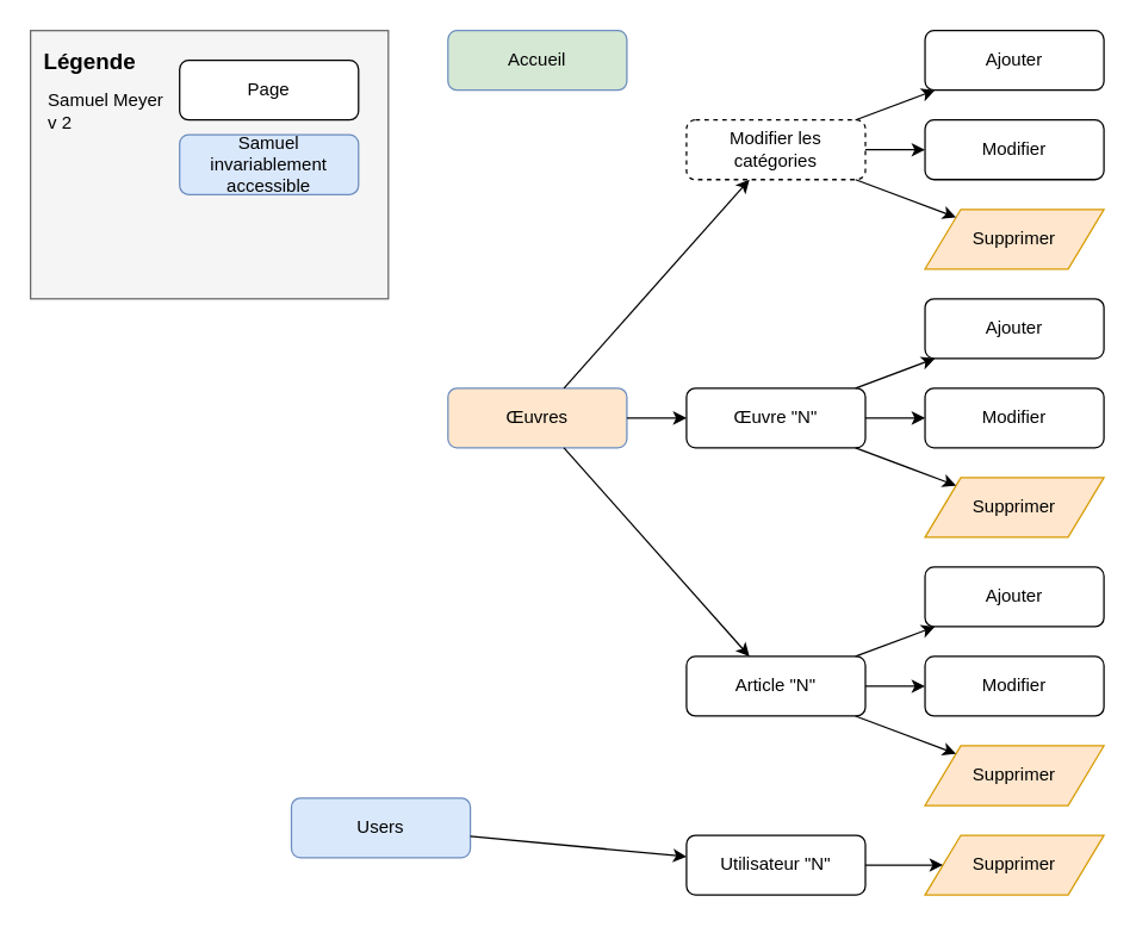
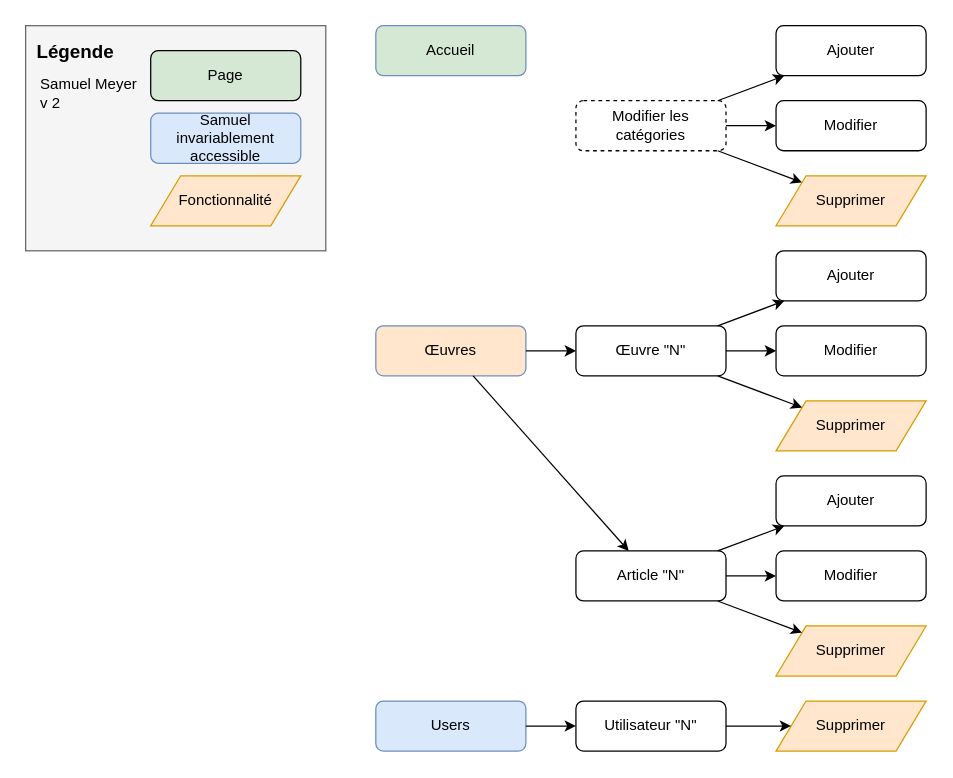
  <mxCell id="0" />
  <mxCell id="1" parent="0" />
- <mxCell id="2" value="Users" style="rounded=1;whiteSpace=wrap;html=1;fillColor=#dae8fc;strokeColor=#6c8ebf;" parent="1" vertex="1"><mxGeometry x="195" y="535" width="120" height="40" as="geometry" /></mxCell>
+ <mxCell id="2" value="Users" style="rounded=1;whiteSpace=wrap;html=1;fillColor=#dae8fc;strokeColor=#6c8ebf;" parent="1" vertex="1"><mxGeometry x="300" y="560" width="120" height="40" as="geometry" /></mxCell>
  <mxCell id="3" value="Utilisateur &quot;N&quot;" style="rounded=1;whiteSpace=wrap;html=1;" parent="1" vertex="1"><mxGeometry x="460" y="560" width="120" height="40" as="geometry" /></mxCell>
  <mxCell id="4" value="Supprimer" style="shape=parallelogram;perimeter=parallelogramPerimeter;whiteSpace=wrap;html=1;fillColor=#ffe6cc;strokeColor=#d79b00;" parent="1" vertex="1"><mxGeometry x="620" y="560" width="120" height="40" as="geometry" /></mxCell>
  <mxCell id="5" value="" style="endArrow=classic;html=1;" parent="1" source="3" target="4" edge="1"><mxGeometry width="50" height="50" relative="1" as="geometry"><mxPoint x="590" y="510" as="sourcePoint" /><mxPoint x="646" y="510" as="targetPoint" /></mxGeometry></mxCell>
  <mxCell id="6" value="" style="endArrow=classic;html=1;" parent="1" source="2" target="3" edge="1"><mxGeometry width="50" height="50" relative="1" as="geometry"><mxPoint x="600" y="520" as="sourcePoint" /><mxPoint x="656" y="520" as="targetPoint" /></mxGeometry></mxCell>
  <mxCell id="7" value="Accueil" style="rounded=1;whiteSpace=wrap;html=1;fillColor=#d5e8d4;strokeColor=#6c8ebf;" parent="1" vertex="1"><mxGeometry x="300" y="20" width="120" height="40" as="geometry" /></mxCell>
  <mxCell id="8" value="Œuvres" style="rounded=1;whiteSpace=wrap;html=1;fillColor=#ffe6cc;strokeColor=#6c8ebf;" parent="1" vertex="1"><mxGeometry x="300" y="260" width="120" height="40" as="geometry" /></mxCell>
  <mxCell id="9" value="Article &quot;N&quot;" style="rounded=1;whiteSpace=wrap;html=1;" parent="1" vertex="1"><mxGeometry x="460" y="440" width="120" height="40" as="geometry" /></mxCell>
  <mxCell id="10" value="" style="endArrow=classic;html=1;" parent="1" source="8" target="9" edge="1"><mxGeometry width="50" height="50" relative="1" as="geometry"><mxPoint x="392" y="380" as="sourcePoint" /><mxPoint x="820" y="570" as="targetPoint" /></mxGeometry></mxCell>
  <mxCell id="11" value="" style="group;container=1;" parent="1" vertex="1" connectable="0"><mxGeometry x="40" y="20" width="220" height="290" as="geometry" /></mxCell>
  <mxCell id="12" value="" style="rounded=0;whiteSpace=wrap;html=1;fillColor=#f5f5f5;strokeColor=#666666;fontColor=#333333;" parent="11" vertex="1"><mxGeometry x="-20" width="240" height="180" as="geometry" /></mxCell>
  <mxCell id="13" value="Samuel invariablement accessible" style="rounded=1;whiteSpace=wrap;html=1;fillColor=#dae8fc;strokeColor=#6c8ebf;" parent="11" vertex="1"><mxGeometry x="80" y="70" width="120" height="40" as="geometry" /></mxCell>
  <mxCell id="14" value="Légende" style="text;html=1;strokeColor=none;fillColor=none;align=center;verticalAlign=middle;whiteSpace=wrap;rounded=0;fontStyle=1;fontSize=15;" parent="11" vertex="1"><mxGeometry x="-20" y="10" width="80" height="20" as="geometry" /></mxCell>
- <mxCell id="15" value="Page" style="rounded=1;whiteSpace=wrap;html=1;" parent="11" vertex="1"><mxGeometry x="80" y="20" width="120" height="40" as="geometry" /></mxCell>
+ <mxCell id="15" value="Page" style="rounded=1;whiteSpace=wrap;html=1;fillColor=#d5e8d4;" parent="11" vertex="1"><mxGeometry x="80" y="20" width="120" height="40" as="geometry" /></mxCell>
+ <mxCell id="16" value="Fonctionnalité" style="shape=parallelogram;perimeter=parallelogramPerimeter;whiteSpace=wrap;html=1;fillColor=#ffe6cc;strokeColor=#d79b00;" parent="11" vertex="1"><mxGeometry x="80" y="120" width="120" height="40" as="geometry" /></mxCell>
  <mxCell id="17" value="Samuel Meyer&lt;br&gt;v 2" style="text;html=1;strokeColor=none;fillColor=none;align=left;verticalAlign=middle;whiteSpace=wrap;rounded=0;" parent="11" vertex="1"><mxGeometry x="-10" y="30" width="110" height="48" as="geometry" /></mxCell>
  <mxCell id="18" value="&lt;span&gt;Œuvre &quot;N&quot;&lt;/span&gt;" style="rounded=1;whiteSpace=wrap;html=1;" parent="1" vertex="1"><mxGeometry x="460" y="260" width="120" height="40" as="geometry" /></mxCell>
  <mxCell id="19" value="" style="endArrow=classic;html=1;" parent="1" source="8" target="18" edge="1"><mxGeometry width="50" height="50" relative="1" as="geometry"><mxPoint x="410" y="410" as="sourcePoint" /><mxPoint x="490" y="450" as="targetPoint" /></mxGeometry></mxCell>
  <mxCell id="20" value="Supprimer" style="shape=parallelogram;perimeter=parallelogramPerimeter;whiteSpace=wrap;html=1;fillColor=#ffe6cc;strokeColor=#d79b00;" parent="1" vertex="1"><mxGeometry x="620" y="500" width="120" height="40" as="geometry" /></mxCell>
  <mxCell id="21" value="Modifier" style="rounded=1;whiteSpace=wrap;html=1;" parent="1" vertex="1"><mxGeometry x="620" y="440" width="120" height="40" as="geometry" /></mxCell>
  <mxCell id="22" value="" style="endArrow=classic;html=1;" parent="1" source="9" target="21" edge="1"><mxGeometry width="50" height="50" relative="1" as="geometry"><mxPoint x="500" y="510" as="sourcePoint" /><mxPoint x="530" y="430" as="targetPoint" /></mxGeometry></mxCell>
  <mxCell id="23" value="" style="endArrow=classic;html=1;" parent="1" source="9" target="20" edge="1"><mxGeometry width="50" height="50" relative="1" as="geometry"><mxPoint x="590" y="435" as="sourcePoint" /><mxPoint x="630" y="425" as="targetPoint" /></mxGeometry></mxCell>
  <mxCell id="24" value="Supprimer" style="shape=parallelogram;perimeter=parallelogramPerimeter;whiteSpace=wrap;html=1;fillColor=#ffe6cc;strokeColor=#d79b00;" parent="1" vertex="1"><mxGeometry x="620" y="320" width="120" height="40" as="geometry" /></mxCell>
  <mxCell id="25" value="Modifier" style="rounded=1;whiteSpace=wrap;html=1;" parent="1" vertex="1"><mxGeometry x="620" y="260" width="120" height="40" as="geometry" /></mxCell>
  <mxCell id="26" value="" style="endArrow=classic;html=1;" parent="1" source="18" target="24" edge="1"><mxGeometry width="50" height="50" relative="1" as="geometry"><mxPoint x="590" y="485" as="sourcePoint" /><mxPoint x="648.261" y="499.565" as="targetPoint" /></mxGeometry></mxCell>
  <mxCell id="27" value="" style="endArrow=classic;html=1;" parent="1" source="18" target="25" edge="1"><mxGeometry width="50" height="50" relative="1" as="geometry"><mxPoint x="600" y="495" as="sourcePoint" /><mxPoint x="658.261" y="509.565" as="targetPoint" /></mxGeometry></mxCell>
  <mxCell id="28" value="Ajouter" style="rounded=1;whiteSpace=wrap;html=1;" parent="1" vertex="1"><mxGeometry x="620" y="200" width="120" height="40" as="geometry" /></mxCell>
  <mxCell id="29" value="Ajouter" style="rounded=1;whiteSpace=wrap;html=1;" parent="1" vertex="1"><mxGeometry x="620" y="380" width="120" height="40" as="geometry" /></mxCell>
  <mxCell id="30" value="" style="endArrow=classic;html=1;" parent="1" source="9" target="29" edge="1"><mxGeometry width="50" height="50" relative="1" as="geometry"><mxPoint x="460" y="510" as="sourcePoint" /><mxPoint x="530" y="430" as="targetPoint" /></mxGeometry></mxCell>
  <mxCell id="31" value="" style="endArrow=classic;html=1;" parent="1" source="18" target="28" edge="1"><mxGeometry width="50" height="50" relative="1" as="geometry"><mxPoint x="480" y="500" as="sourcePoint" /><mxPoint x="530" y="450" as="targetPoint" /></mxGeometry></mxCell>
  <mxCell id="32" value="&lt;span&gt;Modifier les catégories&lt;/span&gt;" style="rounded=1;whiteSpace=wrap;html=1;dashed=1;" parent="1" vertex="1"><mxGeometry x="460" y="80" width="120" height="40" as="geometry" /></mxCell>
  <mxCell id="33" value="Supprimer" style="shape=parallelogram;perimeter=parallelogramPerimeter;whiteSpace=wrap;html=1;fillColor=#ffe6cc;strokeColor=#d79b00;" parent="1" vertex="1"><mxGeometry x="620" y="140" width="120" height="40" as="geometry" /></mxCell>
  <mxCell id="34" value="Modifier" style="rounded=1;whiteSpace=wrap;html=1;" parent="1" vertex="1"><mxGeometry x="620" y="80" width="120" height="40" as="geometry" /></mxCell>
  <mxCell id="35" value="Ajouter" style="rounded=1;whiteSpace=wrap;html=1;" parent="1" vertex="1"><mxGeometry x="620" y="20" width="120" height="40" as="geometry" /></mxCell>
  <mxCell id="36" value="" style="endArrow=classic;html=1;" parent="1" source="32" target="35" edge="1"><mxGeometry width="50" height="50" relative="1" as="geometry"><mxPoint x="480" y="10" as="sourcePoint" /><mxPoint x="530" y="-40" as="targetPoint" /></mxGeometry></mxCell>
  <mxCell id="37" value="" style="endArrow=classic;html=1;" parent="1" source="32" target="34" edge="1"><mxGeometry width="50" height="50" relative="1" as="geometry"><mxPoint x="583.333" y="90" as="sourcePoint" /><mxPoint x="636.667" y="70" as="targetPoint" /></mxGeometry></mxCell>
  <mxCell id="38" value="" style="endArrow=classic;html=1;" parent="1" source="32" target="33" edge="1"><mxGeometry width="50" height="50" relative="1" as="geometry"><mxPoint x="593.333" y="100" as="sourcePoint" /><mxPoint x="646.667" y="80" as="targetPoint" /></mxGeometry></mxCell>
- <mxCell id="39" value="" style="endArrow=classic;html=1;" parent="1" source="8" target="32" edge="1"><mxGeometry width="50" height="50" relative="1" as="geometry"><mxPoint x="402" y="270" as="sourcePoint" /><mxPoint x="498" y="210" as="targetPoint" /></mxGeometry></mxCell>
